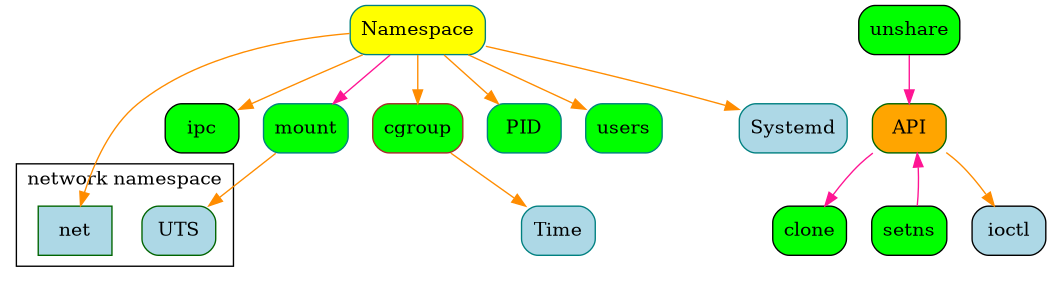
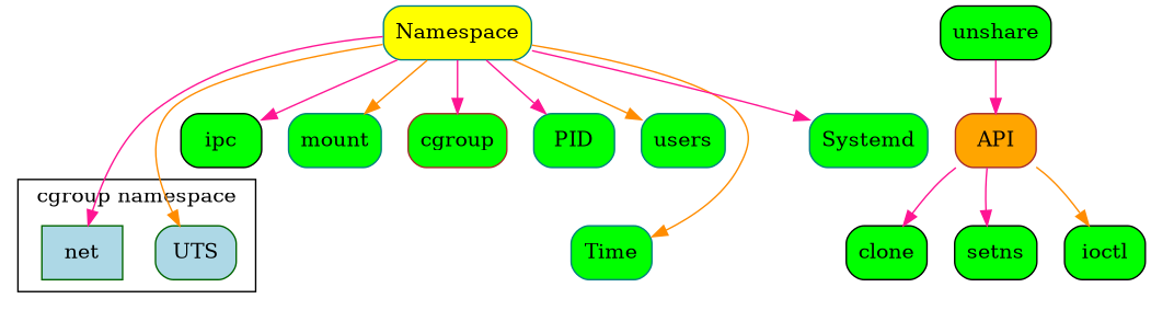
  strict digraph {
    compound=true
    node [color=teal fillcolor=green shape=box style="rounded,filled"]
    edge [color=darkorange]
    net [color=darkgreen fillcolor=lightblue style=filled]
    UTS [color=darkgreen fillcolor=lightblue]
    Namespace [fillcolor=yellow]
    ipc [color=black]
    cgroup [color=brown]
    mount
    PID
    users
-   Time [fillcolor=lightblue]
-   Systemd [fillcolor=lightblue]
-   API [color=darkgreen fillcolor=orange]
+   Time
+   Systemd
+   API [color=brown fillcolor=orange]
    clone [color=black]
    setns [color=black]
-   ioctl [color=black fillcolor=lightblue]
+   ioctl [color=black]
    unshare [color=black]
    subgraph cluster_1 {
      color=black
-     label="network namespace"
+     label="cgroup namespace"
      net
      UTS
    }
-   Namespace -> net
-   mount -> UTS
-   Namespace -> ipc
-   Namespace -> cgroup
-   Namespace -> mount [color=deeppink]
-   Namespace -> PID
+   Namespace -> net [color=deeppink]
+   Namespace -> UTS
+   Namespace -> ipc [color=deeppink]
+   Namespace -> cgroup [color=deeppink]
+   Namespace -> mount
+   Namespace -> PID [color=deeppink]
    Namespace -> users
-   cgroup -> Time
-   Namespace -> Systemd
+   Namespace -> Time
+   Namespace -> Systemd [color=deeppink]
    API -> clone [color=deeppink]
-   setns -> API [color=deeppink]
+   API -> setns [color=deeppink]
    API -> ioctl
    unshare -> API [color=deeppink]
  }
